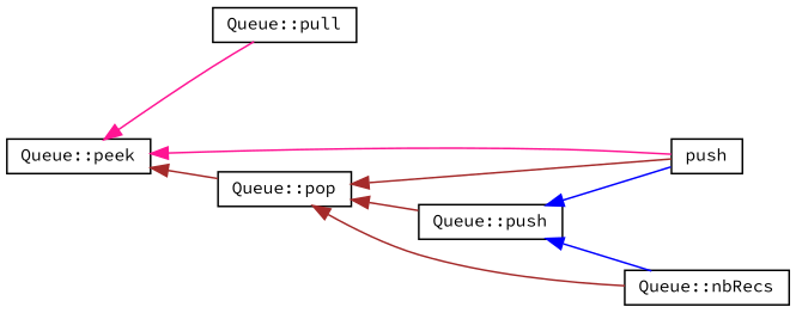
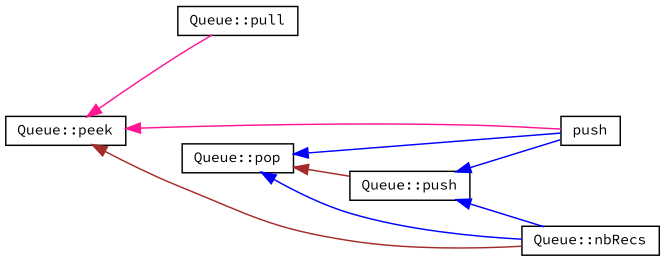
  digraph {
    fontname="Source Code Pro"
    rankdir=LR
    node [color=black fillcolor=white fontname="Source Code Pro" fontsize=10 shape=record style=filled]
    edge [color=brown dir=back fontname="Source Code Pro" fontsize=10 labelfontname=Helvetica labelfontsize=10 style=solid]
    n1 [height=0.2 label="Queue::peek" width=0.4]
    n2 [height=0.2 label="Queue::pull" width=0.4]
    n3 [height=0.2 label=push width=0.4]
    n4 [height=0.2 label="Queue::pop" width=0.4]
    n5 [height=0.2 label="Queue::push" width=0.4]
    n6 [height=0.2 label="Queue::nbRecs" width=0.4]
    n1 -> n2 [color=deeppink]
    n1 -> n3 [color=deeppink]
-   n1 -> n4
-   n4 -> n3
+   n1 -> n6
+   n4 -> n3 [color=blue]
    n4 -> n5
-   n4 -> n6
+   n4 -> n6 [color=blue]
    n5 -> n3 [color=blue]
    n5 -> n6 [color=blue]
  }
